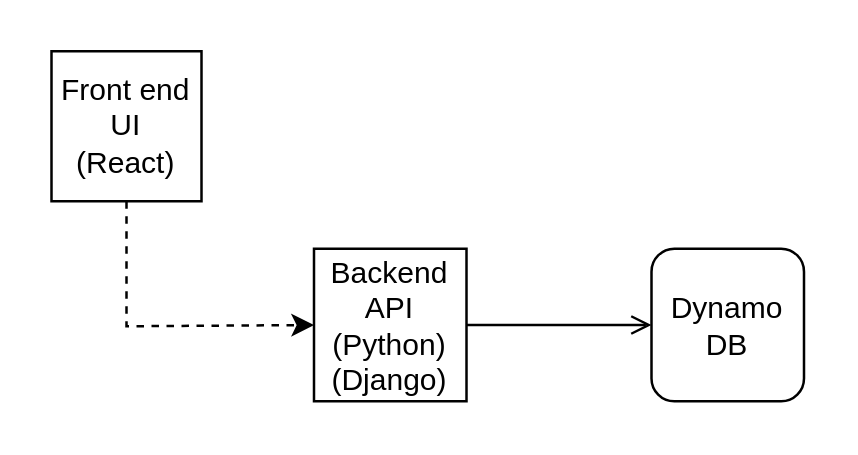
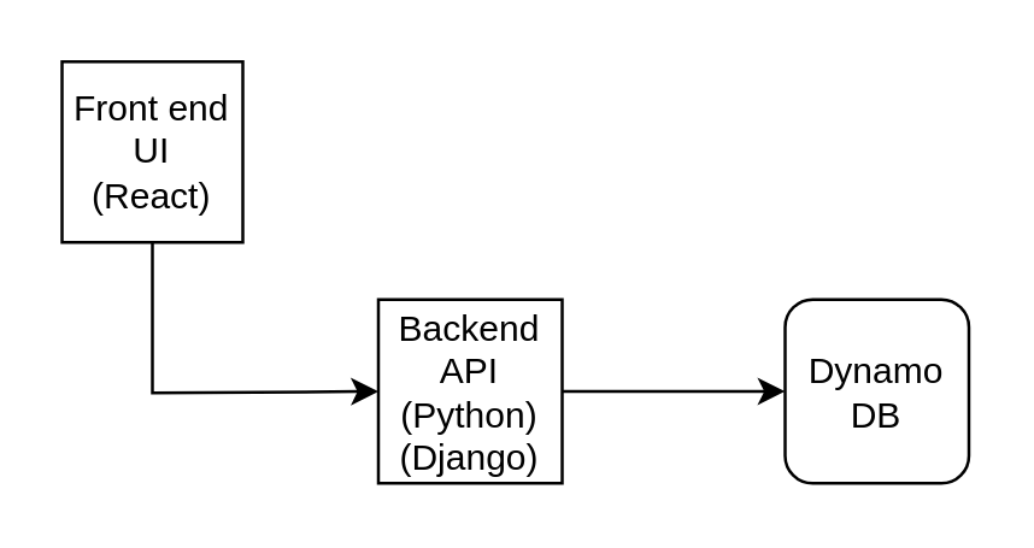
  <mxCell id="0" />
  <mxCell id="1" parent="0" />
  <mxCell id="2" value="Front end UI&lt;br&gt;(React)" style="whiteSpace=wrap;html=1;aspect=fixed;" vertex="1" parent="1"><mxGeometry x="20" y="20" width="60" height="60" as="geometry" /></mxCell>
  <mxCell id="3" value="Backend API&lt;br&gt;(Python)&lt;br&gt;(Django)" style="whiteSpace=wrap;html=1;aspect=fixed;" vertex="1" parent="1"><mxGeometry x="125" y="99" width="61" height="61" as="geometry" /></mxCell>
  <mxCell id="4" value="Dynamo DB" style="whiteSpace=wrap;html=1;aspect=fixed;rounded=1;" vertex="1" parent="1"><mxGeometry x="260" y="99" width="61" height="61" as="geometry" /></mxCell>
- <mxCell id="5" value="" style="endArrow=classic;html=1;rounded=0;exitX=0.5;exitY=1;exitDx=0;exitDy=0;entryX=0;entryY=0.5;entryDx=0;entryDy=0;dashed=1;" edge="1" parent="1" source="2" target="3"><mxGeometry width="50" height="50" relative="1" as="geometry"><mxPoint x="30" y="160" as="sourcePoint" /><mxPoint x="80" y="110" as="targetPoint" /><Array as="points"><mxPoint x="50" y="130" /></Array></mxGeometry></mxCell>
- <mxCell id="6" value="" style="endArrow=open;html=1;rounded=0;exitX=1;exitY=0.5;exitDx=0;exitDy=0;entryX=0;entryY=0.5;entryDx=0;entryDy=0;" edge="1" parent="1" source="3" target="4"><mxGeometry width="50" height="50" relative="1" as="geometry"><mxPoint x="240" y="290" as="sourcePoint" /><mxPoint x="290" y="240" as="targetPoint" /></mxGeometry></mxCell>
+ <mxCell id="5" value="" style="endArrow=classic;html=1;rounded=0;exitX=0.5;exitY=1;exitDx=0;exitDy=0;entryX=0;entryY=0.5;entryDx=0;entryDy=0;" edge="1" parent="1" source="2" target="3"><mxGeometry width="50" height="50" relative="1" as="geometry"><mxPoint x="30" y="160" as="sourcePoint" /><mxPoint x="80" y="110" as="targetPoint" /><Array as="points"><mxPoint x="50" y="130" /></Array></mxGeometry></mxCell>
+ <mxCell id="6" value="" style="endArrow=classic;html=1;rounded=0;exitX=1;exitY=0.5;exitDx=0;exitDy=0;entryX=0;entryY=0.5;entryDx=0;entryDy=0;" edge="1" parent="1" source="3" target="4"><mxGeometry width="50" height="50" relative="1" as="geometry"><mxPoint x="240" y="290" as="sourcePoint" /><mxPoint x="290" y="240" as="targetPoint" /></mxGeometry></mxCell>
